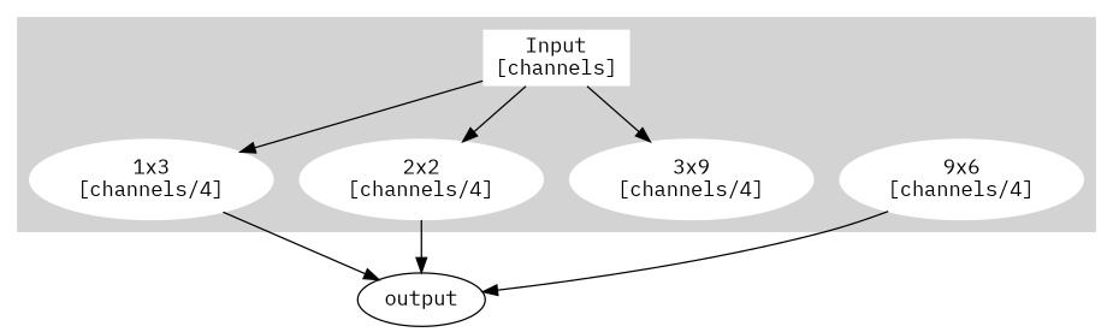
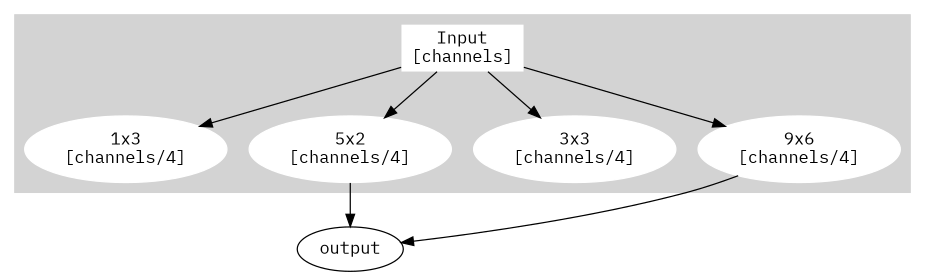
  digraph {
    fontname="IBM Plex Mono"
    node [color=white fontname="IBM Plex Mono" style=filled]
    edge [fontname="IBM Plex Mono"]
    n1 [label="Input\n[channels]" shape=plaintext]
    n2 [label="1x3\n[channels/4]"]
-   n3 [label="2x2\n[channels/4]"]
-   n4 [label="3x9\n[channels/4]"]
+   n3 [label="5x2\n[channels/4]"]
+   n4 [label="3x3\n[channels/4]"]
    n5 [label="9x6\n[channels/4]"]
    output [color="" style=""]
    subgraph cluster_1 {
      color=lightgrey
      style=filled
      n1
      n2
      n3
      n4
      n5
    }
    n1 -> n2
    n1 -> n3
    n1 -> n4
-   n2 -> output
+   n1 -> n5
    n3 -> output
    n5 -> output
  }
